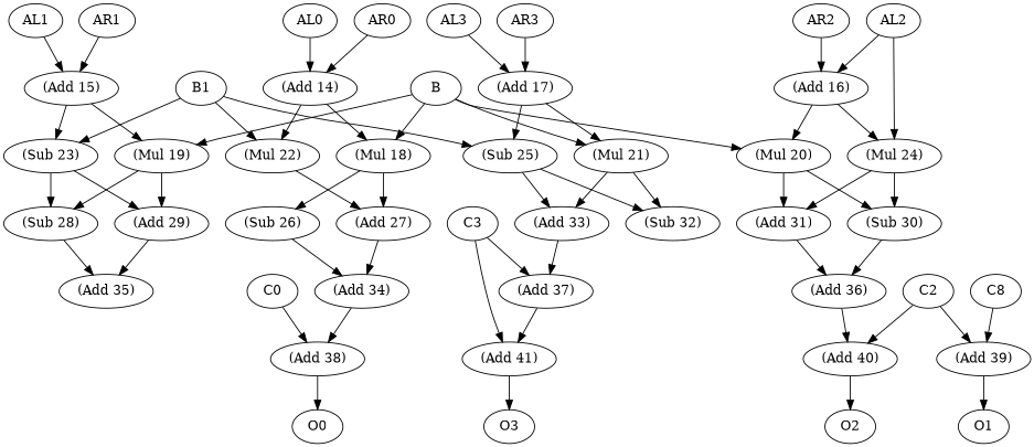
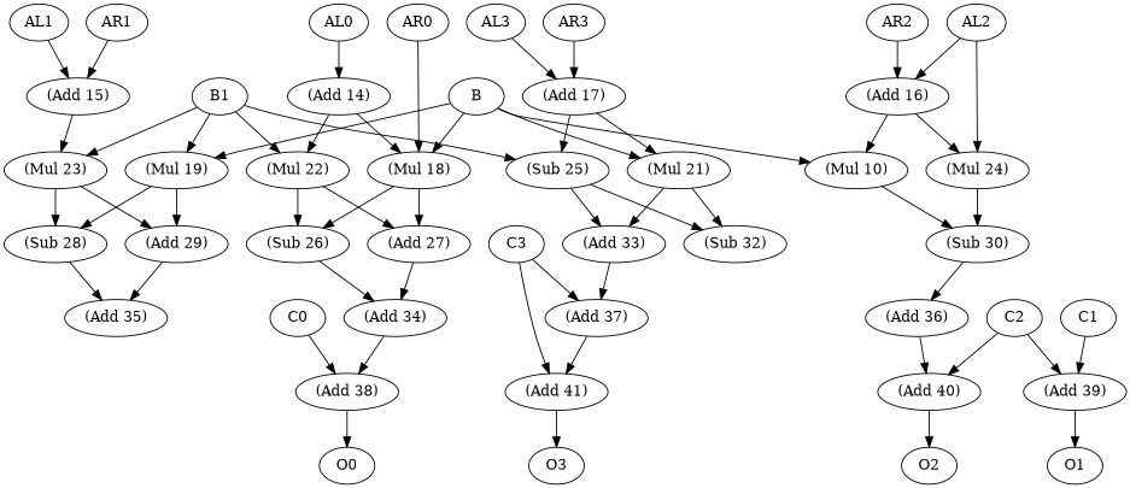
  digraph {
    node [opcode=ADD]
    edge [color=black]
    n1 [label=AL0 opcode=input]
    n2 [label="(Add 14)"]
    n3 [label="(Mul 18)" opcode=MUL]
    n4 [label="(Mul 22)" opcode=MUL]
    n5 [label=AR0 opcode=input]
    n6 [label=C0 opcode=input]
    n7 [label="(Add 38)"]
    n8 [label=O0 opcode=output]
    n9 [label=AL1 opcode=input]
    n10 [label="(Add 15)"]
    n11 [label="(Mul 19)" opcode=MUL]
-   n12 [label="(Sub 23)" opcode=MUL]
+   n12 [label="(Mul 23)" opcode=MUL]
    n13 [label=AR1 opcode=input]
-   n14 [label=C8 opcode=input]
+   n14 [label=C1 opcode=input]
    n15 [label="(Add 39)"]
    n16 [label=O1 opcode=output]
    n17 [label=AL2 opcode=input]
    n18 [label="(Add 16)"]
    n19 [label="(Mul 24)" opcode=MUL]
-   n20 [label="(Mul 20)" opcode=MUL]
+   n20 [label="(Mul 10)" opcode=MUL]
    n21 [label=AR2 opcode=input]
    n22 [label=C2 opcode=input]
    n23 [label="(Add 40)"]
    n24 [label=O2 opcode=output]
    n25 [label=AL3 opcode=input]
    n26 [label="(Add 17)"]
    n27 [label="(Mul 21)" opcode=MUL]
    n28 [label="(Sub 25)" opcode=MUL]
    n29 [label=AR3 opcode=input]
    n30 [label=C3 opcode=input]
    n31 [label="(Add 41)"]
    n32 [label="(Add 37)"]
    n33 [label=O3 opcode=output]
    n34 [label=B opcode=input]
    n35 [label="(Sub 26)" opcode=SUB]
    n36 [label="(Add 27)"]
    n37 [label="(Sub 28)" opcode=SUB]
    n38 [label="(Add 29)"]
    n39 [label="(Sub 30)" opcode=SUB]
-   n40 [label="(Add 31)"]
    n41 [label="(Sub 32)" opcode=SUB]
    n42 [label="(Add 33)"]
    n43 [label=B1 opcode=input]
    n44 [label="(Add 34)"]
    n45 [label="(Add 35)"]
    n46 [label="(Add 36)"]
    n1 -> n2
    n2 -> n3
    n2 -> n4
    n3 -> n35
    n3 -> n36
+   n4 -> n35
    n4 -> n36
-   n5 -> n2
+   n5 -> n3
    n6 -> n7
    n7 -> n8
    n9 -> n10
-   n10 -> n11
+   n43 -> n11
    n10 -> n12
    n11 -> n37
    n11 -> n38
    n12 -> n37
    n12 -> n38
    n13 -> n10
    n14 -> n15
    n15 -> n16
    n17 -> n18
    n17 -> n19
    n18 -> n19
    n18 -> n20
    n19 -> n39
-   n19 -> n40
    n20 -> n39
-   n20 -> n40
    n21 -> n18
    n22 -> n15
    n22 -> n23
    n23 -> n24
    n25 -> n26
    n26 -> n27
    n26 -> n28
    n27 -> n41
    n27 -> n42
    n28 -> n41
    n28 -> n42
    n29 -> n26
    n30 -> n31
    n30 -> n32
    n31 -> n33
    n32 -> n31
    n34 -> n3
    n34 -> n11
    n34 -> n20
    n34 -> n27
    n35 -> n44
    n36 -> n44
    n37 -> n45
    n38 -> n45
    n39 -> n46
-   n40 -> n46
    n42 -> n32
    n43 -> n4
    n43 -> n12
    n43 -> n28
    n44 -> n7
    n46 -> n23
  }
